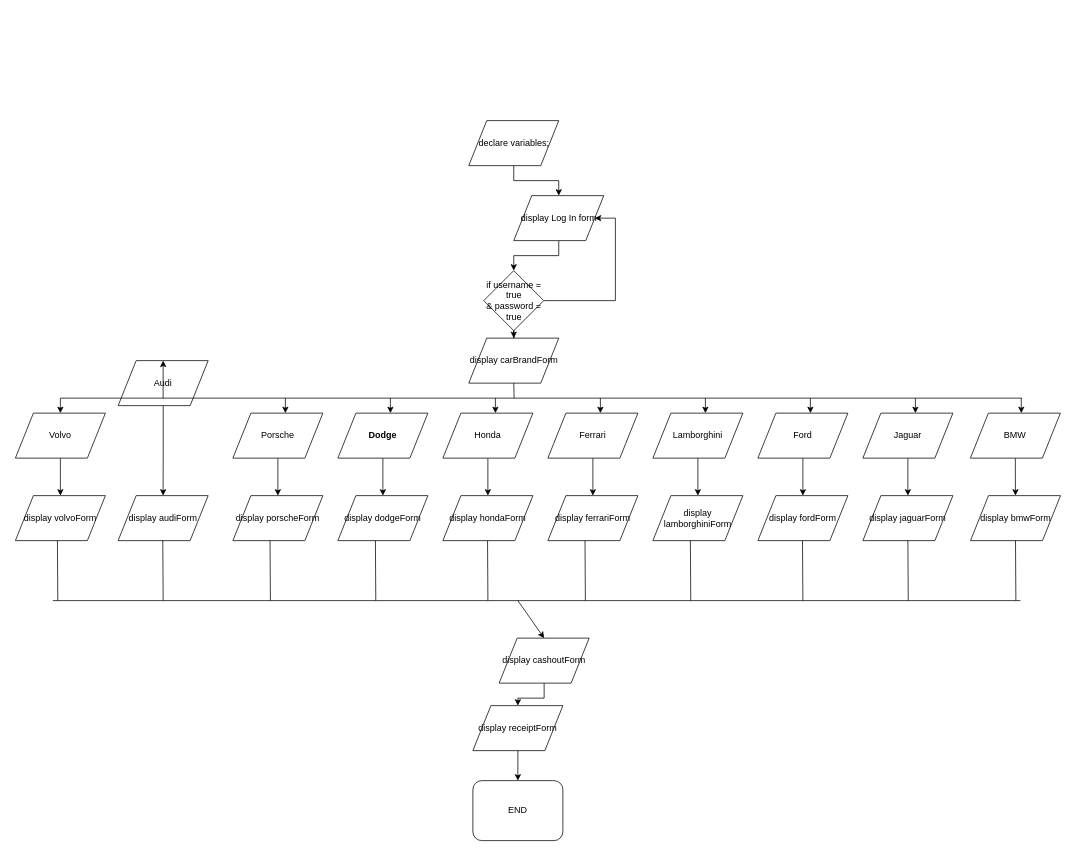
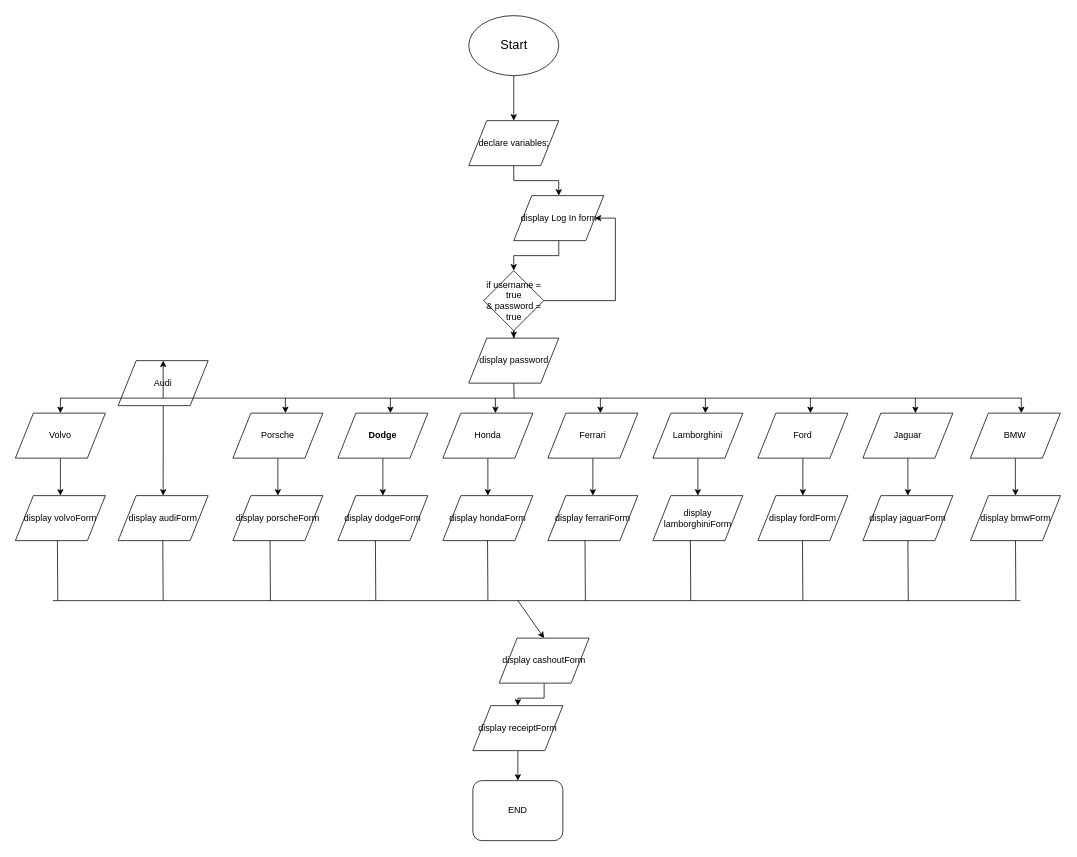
  <mxCell id="0" />
  <mxCell id="1" parent="0" />
+ <mxCell id="2" style="edgeStyle=orthogonalEdgeStyle;rounded=0;orthogonalLoop=1;jettySize=auto;html=1;exitX=0.5;exitY=1;exitDx=0;exitDy=0;entryX=0.5;entryY=0;entryDx=0;entryDy=0;" edge="1" parent="1" source="3" target="5"><mxGeometry relative="1" as="geometry" /></mxCell>
+ <mxCell id="3" value="&lt;font style=&quot;font-size: 17px&quot;&gt;Start&lt;/font&gt;" style="ellipse;whiteSpace=wrap;html=1;" vertex="1" parent="1"><mxGeometry x="624.5" y="20" width="120" height="80" as="geometry" /></mxCell>
  <mxCell id="4" value="" style="edgeStyle=orthogonalEdgeStyle;rounded=0;orthogonalLoop=1;jettySize=auto;html=1;" edge="1" parent="1" source="5" target="7"><mxGeometry relative="1" as="geometry" /></mxCell>
  <mxCell id="5" value="declare variables;" style="shape=parallelogram;perimeter=parallelogramPerimeter;whiteSpace=wrap;html=1;" vertex="1" parent="1"><mxGeometry x="624.5" y="160" width="120" height="60" as="geometry" /></mxCell>
  <mxCell id="6" value="" style="edgeStyle=orthogonalEdgeStyle;rounded=0;orthogonalLoop=1;jettySize=auto;html=1;" edge="1" parent="1" source="7" target="9"><mxGeometry relative="1" as="geometry" /></mxCell>
  <mxCell id="7" value="display Log In form" style="shape=parallelogram;perimeter=parallelogramPerimeter;whiteSpace=wrap;html=1;" vertex="1" parent="1"><mxGeometry x="684.5" y="260" width="120" height="60" as="geometry" /></mxCell>
  <mxCell id="8" value="" style="edgeStyle=orthogonalEdgeStyle;rounded=0;orthogonalLoop=1;jettySize=auto;html=1;" edge="1" parent="1" source="9" target="10"><mxGeometry relative="1" as="geometry" /></mxCell>
  <mxCell id="9" value="if username = true&lt;br&gt;&amp;amp; password = true" style="rhombus;whiteSpace=wrap;html=1;" vertex="1" parent="1"><mxGeometry x="644.5" y="360" width="80" height="80" as="geometry" /></mxCell>
- <mxCell id="10" value="display carBrandForm" style="shape=parallelogram;perimeter=parallelogramPerimeter;whiteSpace=wrap;html=1;" vertex="1" parent="1"><mxGeometry x="624.5" y="450" width="120" height="60" as="geometry" /></mxCell>
+ <mxCell id="10" value="display password" style="shape=parallelogram;perimeter=parallelogramPerimeter;whiteSpace=wrap;html=1;" vertex="1" parent="1"><mxGeometry x="624.5" y="450" width="120" height="60" as="geometry" /></mxCell>
  <mxCell id="11" value="" style="edgeStyle=orthogonalEdgeStyle;rounded=0;orthogonalLoop=1;jettySize=auto;html=1;" edge="1" parent="1" source="12" target="34"><mxGeometry relative="1" as="geometry" /></mxCell>
  <mxCell id="12" value="Porsche" style="shape=parallelogram;perimeter=parallelogramPerimeter;whiteSpace=wrap;html=1;" vertex="1" parent="1"><mxGeometry x="310" y="550" width="120" height="60" as="geometry" /></mxCell>
  <mxCell id="13" value="" style="edgeStyle=orthogonalEdgeStyle;rounded=0;orthogonalLoop=1;jettySize=auto;html=1;" edge="1" parent="1" source="14" target="35"><mxGeometry relative="1" as="geometry" /></mxCell>
  <mxCell id="14" value="Dodge" style="shape=parallelogram;perimeter=parallelogramPerimeter;whiteSpace=wrap;html=1;fontStyle=1" vertex="1" parent="1"><mxGeometry x="450" y="550" width="120" height="60" as="geometry" /></mxCell>
  <mxCell id="15" value="" style="edgeStyle=orthogonalEdgeStyle;rounded=0;orthogonalLoop=1;jettySize=auto;html=1;" edge="1" parent="1" source="16" target="36"><mxGeometry relative="1" as="geometry" /></mxCell>
  <mxCell id="16" value="Honda" style="shape=parallelogram;perimeter=parallelogramPerimeter;whiteSpace=wrap;html=1;" vertex="1" parent="1"><mxGeometry x="590" y="550" width="120" height="60" as="geometry" /></mxCell>
  <mxCell id="17" value="" style="edgeStyle=orthogonalEdgeStyle;rounded=0;orthogonalLoop=1;jettySize=auto;html=1;" edge="1" parent="1" source="18" target="37"><mxGeometry relative="1" as="geometry" /></mxCell>
  <mxCell id="18" value="Ferrari" style="shape=parallelogram;perimeter=parallelogramPerimeter;whiteSpace=wrap;html=1;" vertex="1" parent="1"><mxGeometry x="730" y="550" width="120" height="60" as="geometry" /></mxCell>
  <mxCell id="19" value="" style="edgeStyle=orthogonalEdgeStyle;rounded=0;orthogonalLoop=1;jettySize=auto;html=1;" edge="1" parent="1" source="20" target="38"><mxGeometry relative="1" as="geometry" /></mxCell>
  <mxCell id="20" value="Lamborghini" style="shape=parallelogram;perimeter=parallelogramPerimeter;whiteSpace=wrap;html=1;" vertex="1" parent="1"><mxGeometry x="870" y="550" width="120" height="60" as="geometry" /></mxCell>
  <mxCell id="21" value="" style="edgeStyle=orthogonalEdgeStyle;rounded=0;orthogonalLoop=1;jettySize=auto;html=1;" edge="1" parent="1" source="22" target="39"><mxGeometry relative="1" as="geometry" /></mxCell>
  <mxCell id="22" value="Ford" style="shape=parallelogram;perimeter=parallelogramPerimeter;whiteSpace=wrap;html=1;" vertex="1" parent="1"><mxGeometry x="1010" y="550" width="120" height="60" as="geometry" /></mxCell>
  <mxCell id="23" value="" style="edgeStyle=orthogonalEdgeStyle;rounded=0;orthogonalLoop=1;jettySize=auto;html=1;" edge="1" parent="1" source="24" target="40"><mxGeometry relative="1" as="geometry" /></mxCell>
  <mxCell id="24" value="Jaguar" style="shape=parallelogram;perimeter=parallelogramPerimeter;whiteSpace=wrap;html=1;" vertex="1" parent="1"><mxGeometry x="1150" y="550" width="120" height="60" as="geometry" /></mxCell>
  <mxCell id="25" value="" style="edgeStyle=orthogonalEdgeStyle;rounded=0;orthogonalLoop=1;jettySize=auto;html=1;" edge="1" parent="1" source="26" target="32"><mxGeometry relative="1" as="geometry" /></mxCell>
  <mxCell id="26" value="Audi" style="shape=parallelogram;perimeter=parallelogramPerimeter;whiteSpace=wrap;html=1;" vertex="1" parent="1"><mxGeometry x="157.059" y="480" width="120" height="60" as="geometry" /></mxCell>
  <mxCell id="27" value="" style="edgeStyle=orthogonalEdgeStyle;rounded=0;orthogonalLoop=1;jettySize=auto;html=1;" edge="1" parent="1" source="28" target="31"><mxGeometry relative="1" as="geometry" /></mxCell>
  <mxCell id="28" value="Volvo" style="shape=parallelogram;perimeter=parallelogramPerimeter;whiteSpace=wrap;html=1;" vertex="1" parent="1"><mxGeometry x="20" y="550" width="120" height="60" as="geometry" /></mxCell>
  <mxCell id="29" value="" style="edgeStyle=orthogonalEdgeStyle;rounded=0;orthogonalLoop=1;jettySize=auto;html=1;" edge="1" parent="1" source="30" target="41"><mxGeometry relative="1" as="geometry" /></mxCell>
  <mxCell id="30" value="BMW" style="shape=parallelogram;perimeter=parallelogramPerimeter;whiteSpace=wrap;html=1;" vertex="1" parent="1"><mxGeometry x="1293.333" y="550" width="120" height="60" as="geometry" /></mxCell>
  <mxCell id="31" value="display volvoForm" style="shape=parallelogram;perimeter=parallelogramPerimeter;whiteSpace=wrap;html=1;" vertex="1" parent="1"><mxGeometry x="20" y="660" width="120" height="60" as="geometry" /></mxCell>
  <mxCell id="32" value="display audiForm" style="shape=parallelogram;perimeter=parallelogramPerimeter;whiteSpace=wrap;html=1;" vertex="1" parent="1"><mxGeometry x="157" y="660" width="120" height="60" as="geometry" /></mxCell>
  <mxCell id="33" value="&lt;span style=&quot;font-family: &amp;#34;helvetica&amp;#34; , &amp;#34;arial&amp;#34; , sans-serif ; font-size: 0px&quot;&gt;%3CmxGraphModel%3E%3Croot%3E%3CmxCell%20id%3D%220%22%2F%3E%3CmxCell%20id%3D%221%22%20parent%3D%220%22%2F%3E%3CmxCell%20id%3D%222%22%20value%3D%22Porsche%22%20style%3D%22shape%3Dparallelogram%3Bperimeter%3DparallelogramPerimeter%3BwhiteSpace%3Dwrap%3Bhtml%3D1%3B%22%20vertex%3D%221%22%20parent%3D%221%22%3E%3CmxGeometry%20x%3D%2250%22%20y%3D%22600%22%20width%3D%22120%22%20height%3D%2260%22%20as%3D%22geometry%22%2F%3E%3C%2FmxCell%3E%3C%2Froot%3E%3C%2FmxGraphModel%3E&lt;/span&gt;&lt;span style=&quot;font-family: &amp;#34;helvetica&amp;#34; , &amp;#34;arial&amp;#34; , sans-serif ; font-size: 0px&quot;&gt;%3CmxGraphModel%3E%3Croot%3E%3CmxCell%20id%3D%220%22%2F%3E%3CmxCell%20id%3D%221%22%20parent%3D%220%22%2F%3E%3CmxCell%20id%3D%222%22%20value%3D%22Porsche%22%20style%3D%22shape%3Dparallelogram%3Bperimeter%3DparallelogramPerimeter%3BwhiteSpace%3Dwrap%3Bhtml%3D1%3B%22%20vertex%3D%221%22%20parent%3D%221%22%3E%3CmxGeometry%20x%3D%2250%22%20y%3D%22600%22%20width%3D%22120%22%20height%3D%2260%22%20as%3D%22geometry%22%2F%3E%3C%2FmxCell%3E%3C%2Froot%3E%3C%2FmxGraphModel%3E&lt;/span&gt;" style="text;html=1;resizable=0;points=[];autosize=1;align=left;verticalAlign=top;spacingTop=-4;" vertex="1" parent="1"><mxGeometry x="335" y="734" width="20" height="20" as="geometry" /></mxCell>
  <mxCell id="34" value="display porscheForm" style="shape=parallelogram;perimeter=parallelogramPerimeter;whiteSpace=wrap;html=1;" vertex="1" parent="1"><mxGeometry x="310" y="660" width="120" height="60" as="geometry" /></mxCell>
  <mxCell id="35" value="display dodgeForm" style="shape=parallelogram;perimeter=parallelogramPerimeter;whiteSpace=wrap;html=1;" vertex="1" parent="1"><mxGeometry x="450" y="660" width="120" height="60" as="geometry" /></mxCell>
  <mxCell id="36" value="display hondaForm" style="shape=parallelogram;perimeter=parallelogramPerimeter;whiteSpace=wrap;html=1;" vertex="1" parent="1"><mxGeometry x="590" y="660" width="120" height="60" as="geometry" /></mxCell>
  <mxCell id="37" value="display ferrariForm" style="shape=parallelogram;perimeter=parallelogramPerimeter;whiteSpace=wrap;html=1;" vertex="1" parent="1"><mxGeometry x="730" y="660" width="120" height="60" as="geometry" /></mxCell>
  <mxCell id="38" value="display lamborghiniForm" style="shape=parallelogram;perimeter=parallelogramPerimeter;whiteSpace=wrap;html=1;" vertex="1" parent="1"><mxGeometry x="870" y="660" width="120" height="60" as="geometry" /></mxCell>
  <mxCell id="39" value="display fordForm" style="shape=parallelogram;perimeter=parallelogramPerimeter;whiteSpace=wrap;html=1;" vertex="1" parent="1"><mxGeometry x="1010" y="660" width="120" height="60" as="geometry" /></mxCell>
  <mxCell id="40" value="display jaguarForm" style="shape=parallelogram;perimeter=parallelogramPerimeter;whiteSpace=wrap;html=1;" vertex="1" parent="1"><mxGeometry x="1150" y="660" width="120" height="60" as="geometry" /></mxCell>
  <mxCell id="41" value="display bmwForm" style="shape=parallelogram;perimeter=parallelogramPerimeter;whiteSpace=wrap;html=1;" vertex="1" parent="1"><mxGeometry x="1293.5" y="660" width="120" height="60" as="geometry" /></mxCell>
  <mxCell id="42" value="" style="edgeStyle=orthogonalEdgeStyle;rounded=0;orthogonalLoop=1;jettySize=auto;html=1;" edge="1" parent="1" source="43" target="45"><mxGeometry relative="1" as="geometry" /></mxCell>
  <mxCell id="43" value="display cashoutForm" style="shape=parallelogram;perimeter=parallelogramPerimeter;whiteSpace=wrap;html=1;" vertex="1" parent="1"><mxGeometry x="665" y="850" width="120" height="60" as="geometry" /></mxCell>
  <mxCell id="44" value="" style="edgeStyle=orthogonalEdgeStyle;rounded=0;orthogonalLoop=1;jettySize=auto;html=1;" edge="1" parent="1" source="45" target="46"><mxGeometry relative="1" as="geometry" /></mxCell>
  <mxCell id="45" value="display receiptForm" style="shape=parallelogram;perimeter=parallelogramPerimeter;whiteSpace=wrap;html=1;" vertex="1" parent="1"><mxGeometry x="630" y="940" width="120" height="60" as="geometry" /></mxCell>
  <mxCell id="46" value="END" style="whiteSpace=wrap;html=1;rounded=1;" vertex="1" parent="1"><mxGeometry x="630" y="1040" width="120" height="80" as="geometry" /></mxCell>
  <mxCell id="47" value="" style="endArrow=none;html=1;" edge="1" parent="1"><mxGeometry width="50" height="50" relative="1" as="geometry"><mxPoint x="80" y="530" as="sourcePoint" /><mxPoint x="1362" y="530" as="targetPoint" /></mxGeometry></mxCell>
  <mxCell id="48" value="" style="endArrow=classic;html=1;entryX=0.5;entryY=0;entryDx=0;entryDy=0;" edge="1" parent="1" target="28"><mxGeometry width="50" height="50" relative="1" as="geometry"><mxPoint x="80" y="530" as="sourcePoint" /><mxPoint x="-60" y="560" as="targetPoint" /></mxGeometry></mxCell>
  <mxCell id="49" value="" style="endArrow=classic;html=1;entryX=0.5;entryY=0;entryDx=0;entryDy=0;" edge="1" parent="1" target="26"><mxGeometry width="50" height="50" relative="1" as="geometry"><mxPoint x="217" y="530" as="sourcePoint" /><mxPoint x="410" y="450" as="targetPoint" /></mxGeometry></mxCell>
  <mxCell id="50" value="" style="endArrow=classic;html=1;entryX=0.5;entryY=0;entryDx=0;entryDy=0;" edge="1" parent="1"><mxGeometry width="50" height="50" relative="1" as="geometry"><mxPoint x="380" y="530" as="sourcePoint" /><mxPoint x="380.059" y="550" as="targetPoint" /></mxGeometry></mxCell>
  <mxCell id="51" value="" style="endArrow=classic;html=1;entryX=0.5;entryY=0;entryDx=0;entryDy=0;" edge="1" parent="1"><mxGeometry width="50" height="50" relative="1" as="geometry"><mxPoint x="520" y="530" as="sourcePoint" /><mxPoint x="520.059" y="550" as="targetPoint" /></mxGeometry></mxCell>
  <mxCell id="52" value="" style="endArrow=classic;html=1;entryX=0.5;entryY=0;entryDx=0;entryDy=0;" edge="1" parent="1"><mxGeometry width="50" height="50" relative="1" as="geometry"><mxPoint x="660" y="530" as="sourcePoint" /><mxPoint x="660.059" y="550" as="targetPoint" /></mxGeometry></mxCell>
  <mxCell id="53" value="" style="endArrow=classic;html=1;entryX=0.5;entryY=0;entryDx=0;entryDy=0;" edge="1" parent="1"><mxGeometry width="50" height="50" relative="1" as="geometry"><mxPoint x="800" y="530" as="sourcePoint" /><mxPoint x="800.059" y="550" as="targetPoint" /></mxGeometry></mxCell>
  <mxCell id="54" value="" style="endArrow=classic;html=1;entryX=0.5;entryY=0;entryDx=0;entryDy=0;" edge="1" parent="1"><mxGeometry width="50" height="50" relative="1" as="geometry"><mxPoint x="940" y="530" as="sourcePoint" /><mxPoint x="940.059" y="550" as="targetPoint" /></mxGeometry></mxCell>
  <mxCell id="55" value="" style="endArrow=classic;html=1;entryX=0.5;entryY=0;entryDx=0;entryDy=0;" edge="1" parent="1"><mxGeometry width="50" height="50" relative="1" as="geometry"><mxPoint x="1080" y="530" as="sourcePoint" /><mxPoint x="1080.059" y="550" as="targetPoint" /></mxGeometry></mxCell>
  <mxCell id="56" value="" style="endArrow=classic;html=1;entryX=0.5;entryY=0;entryDx=0;entryDy=0;" edge="1" parent="1"><mxGeometry width="50" height="50" relative="1" as="geometry"><mxPoint x="1220" y="530" as="sourcePoint" /><mxPoint x="1220.059" y="550" as="targetPoint" /></mxGeometry></mxCell>
  <mxCell id="57" value="" style="endArrow=classic;html=1;entryX=0.5;entryY=0;entryDx=0;entryDy=0;" edge="1" parent="1"><mxGeometry width="50" height="50" relative="1" as="geometry"><mxPoint x="1361.2" y="530" as="sourcePoint" /><mxPoint x="1361.259" y="550" as="targetPoint" /></mxGeometry></mxCell>
  <mxCell id="58" value="" style="endArrow=none;html=1;exitX=1;exitY=0.5;exitDx=0;exitDy=0;" edge="1" parent="1" source="9"><mxGeometry width="50" height="50" relative="1" as="geometry"><mxPoint x="770" y="430" as="sourcePoint" /><mxPoint x="820" y="400" as="targetPoint" /></mxGeometry></mxCell>
  <mxCell id="59" value="" style="endArrow=none;html=1;" edge="1" parent="1"><mxGeometry width="50" height="50" relative="1" as="geometry"><mxPoint x="820" y="400" as="sourcePoint" /><mxPoint x="820" y="290" as="targetPoint" /></mxGeometry></mxCell>
  <mxCell id="60" value="" style="endArrow=classic;html=1;entryX=1;entryY=0.5;entryDx=0;entryDy=0;" edge="1" parent="1" target="7"><mxGeometry width="50" height="50" relative="1" as="geometry"><mxPoint x="820" y="290" as="sourcePoint" /><mxPoint x="790" y="340" as="targetPoint" /></mxGeometry></mxCell>
  <mxCell id="61" value="" style="endArrow=none;html=1;exitX=0.5;exitY=1;exitDx=0;exitDy=0;" edge="1" parent="1" source="10"><mxGeometry width="50" height="50" relative="1" as="geometry"><mxPoint x="840" y="520" as="sourcePoint" /><mxPoint x="685" y="530" as="targetPoint" /></mxGeometry></mxCell>
  <mxCell id="62" value="" style="endArrow=none;html=1;" edge="1" parent="1"><mxGeometry width="50" height="50" relative="1" as="geometry"><mxPoint x="70" y="800" as="sourcePoint" /><mxPoint x="1360" y="800" as="targetPoint" /></mxGeometry></mxCell>
  <mxCell id="63" value="" style="endArrow=none;html=1;exitX=0.5;exitY=1;exitDx=0;exitDy=0;" edge="1" parent="1" source="41"><mxGeometry width="50" height="50" relative="1" as="geometry"><mxPoint x="1370" y="880" as="sourcePoint" /><mxPoint x="1354" y="800" as="targetPoint" /></mxGeometry></mxCell>
  <mxCell id="64" value="" style="endArrow=none;html=1;exitX=0.5;exitY=1;exitDx=0;exitDy=0;" edge="1" parent="1"><mxGeometry width="50" height="50" relative="1" as="geometry"><mxPoint x="1210" y="720" as="sourcePoint" /><mxPoint x="1210.5" y="800" as="targetPoint" /></mxGeometry></mxCell>
  <mxCell id="65" value="" style="endArrow=none;html=1;exitX=0.5;exitY=1;exitDx=0;exitDy=0;" edge="1" parent="1"><mxGeometry width="50" height="50" relative="1" as="geometry"><mxPoint x="1069.5" y="720" as="sourcePoint" /><mxPoint x="1070" y="800" as="targetPoint" /></mxGeometry></mxCell>
  <mxCell id="66" value="" style="endArrow=none;html=1;exitX=0.5;exitY=1;exitDx=0;exitDy=0;" edge="1" parent="1"><mxGeometry width="50" height="50" relative="1" as="geometry"><mxPoint x="920" y="720" as="sourcePoint" /><mxPoint x="920.5" y="800" as="targetPoint" /></mxGeometry></mxCell>
  <mxCell id="67" value="" style="endArrow=none;html=1;exitX=0.5;exitY=1;exitDx=0;exitDy=0;" edge="1" parent="1"><mxGeometry width="50" height="50" relative="1" as="geometry"><mxPoint x="779.5" y="720" as="sourcePoint" /><mxPoint x="780" y="800" as="targetPoint" /></mxGeometry></mxCell>
  <mxCell id="68" value="" style="endArrow=none;html=1;exitX=0.5;exitY=1;exitDx=0;exitDy=0;" edge="1" parent="1"><mxGeometry width="50" height="50" relative="1" as="geometry"><mxPoint x="649.548" y="720" as="sourcePoint" /><mxPoint x="650.048" y="800" as="targetPoint" /></mxGeometry></mxCell>
  <mxCell id="69" value="" style="endArrow=none;html=1;exitX=0.5;exitY=1;exitDx=0;exitDy=0;" edge="1" parent="1"><mxGeometry width="50" height="50" relative="1" as="geometry"><mxPoint x="500.048" y="720" as="sourcePoint" /><mxPoint x="500.548" y="800" as="targetPoint" /></mxGeometry></mxCell>
  <mxCell id="70" value="" style="endArrow=none;html=1;exitX=0.5;exitY=1;exitDx=0;exitDy=0;" edge="1" parent="1"><mxGeometry width="50" height="50" relative="1" as="geometry"><mxPoint x="359.548" y="720" as="sourcePoint" /><mxPoint x="360.048" y="800" as="targetPoint" /></mxGeometry></mxCell>
  <mxCell id="71" value="" style="endArrow=none;html=1;exitX=0.5;exitY=1;exitDx=0;exitDy=0;" edge="1" parent="1"><mxGeometry width="50" height="50" relative="1" as="geometry"><mxPoint x="216.548" y="720" as="sourcePoint" /><mxPoint x="217.048" y="800" as="targetPoint" /></mxGeometry></mxCell>
  <mxCell id="72" value="" style="endArrow=none;html=1;exitX=0.5;exitY=1;exitDx=0;exitDy=0;" edge="1" parent="1"><mxGeometry width="50" height="50" relative="1" as="geometry"><mxPoint x="76.048" y="720" as="sourcePoint" /><mxPoint x="76.548" y="800" as="targetPoint" /></mxGeometry></mxCell>
  <mxCell id="73" value="" style="endArrow=classic;html=1;entryX=0.5;entryY=0;entryDx=0;entryDy=0;" edge="1" parent="1" target="43"><mxGeometry width="50" height="50" relative="1" as="geometry"><mxPoint x="690" y="800" as="sourcePoint" /><mxPoint x="630" y="900" as="targetPoint" /></mxGeometry></mxCell>
